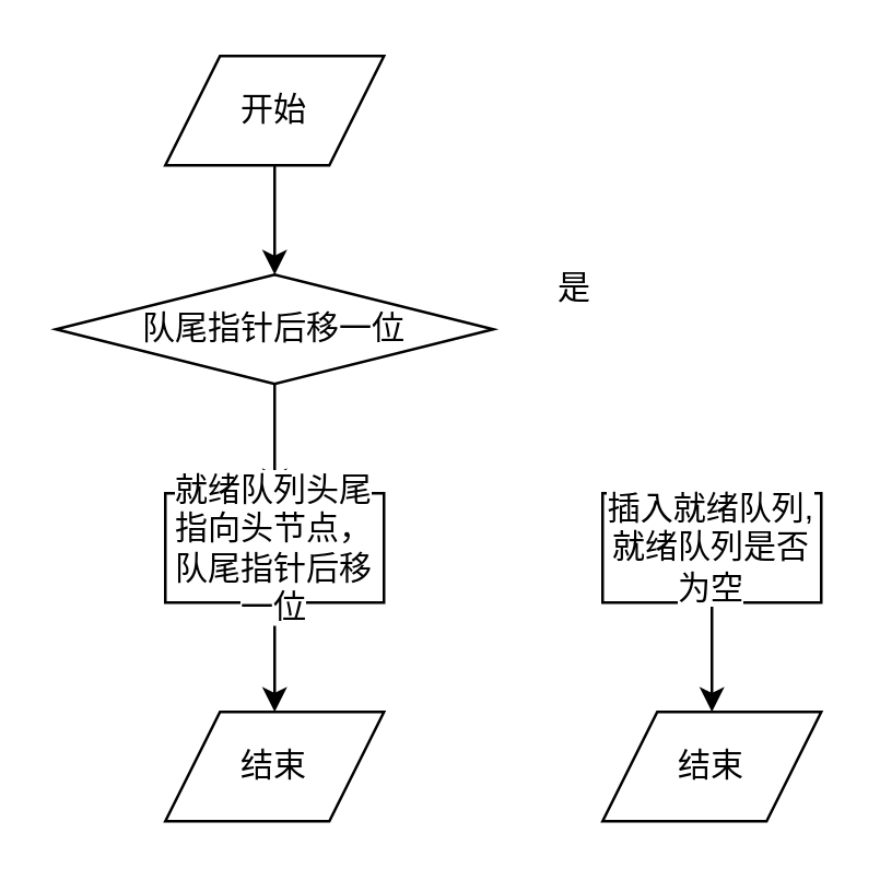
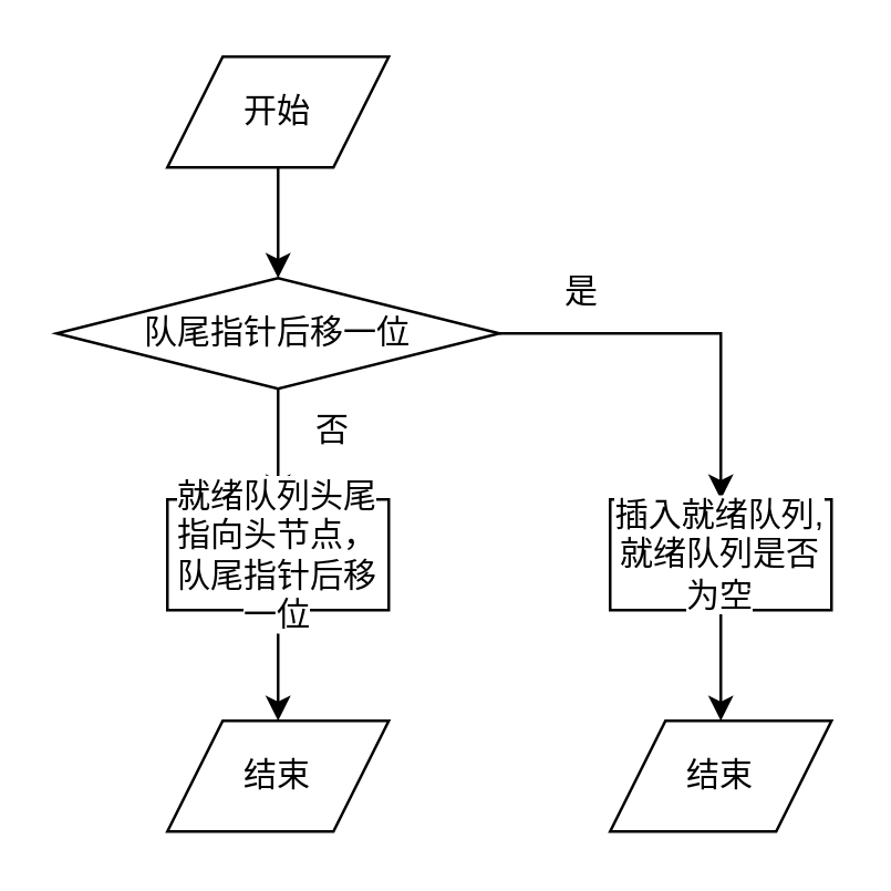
  <mxCell id="0" />
  <mxCell id="1" parent="0" />
  <mxCell id="2" value="" style="edgeStyle=orthogonalEdgeStyle;rounded=0;orthogonalLoop=1;jettySize=auto;html=1;" edge="1" parent="1" source="4" target="7"><mxGeometry relative="1" as="geometry" /></mxCell>
+ <mxCell id="3" style="edgeStyle=orthogonalEdgeStyle;rounded=0;orthogonalLoop=1;jettySize=auto;html=1;exitX=1;exitY=0.5;exitDx=0;exitDy=0;entryX=0.5;entryY=0;entryDx=0;entryDy=0;" edge="1" parent="1" source="7" target="9"><mxGeometry relative="1" as="geometry" /></mxCell>
  <mxCell id="4" value="开始" style="shape=parallelogram;perimeter=parallelogramPerimeter;whiteSpace=wrap;html=1;fixedSize=1;" vertex="1" parent="1"><mxGeometry x="60" y="20" width="80" height="40" as="geometry" /></mxCell>
  <mxCell id="5" value="结束" style="shape=parallelogram;perimeter=parallelogramPerimeter;whiteSpace=wrap;html=1;fixedSize=1;" vertex="1" parent="1"><mxGeometry x="60" y="260" width="80" height="40" as="geometry" /></mxCell>
  <mxCell id="6" value="" style="edgeStyle=orthogonalEdgeStyle;rounded=0;orthogonalLoop=1;jettySize=auto;html=1;" edge="1" parent="1" source="7" target="12"><mxGeometry relative="1" as="geometry" /></mxCell>
  <mxCell id="7" value="队尾指针后移一位" style="rhombus;whiteSpace=wrap;html=1;" vertex="1" parent="1"><mxGeometry x="20" y="100" width="160" height="40" as="geometry" /></mxCell>
  <mxCell id="8" value="" style="edgeStyle=orthogonalEdgeStyle;rounded=0;orthogonalLoop=1;jettySize=auto;html=1;" edge="1" parent="1" source="9" target="10"><mxGeometry relative="1" as="geometry" /></mxCell>
  <mxCell id="9" value="&lt;span style=&quot;background-color: rgb(255, 255, 255);&quot;&gt;插入就绪队列,就绪队列是否为空&lt;/span&gt;" style="rounded=0;whiteSpace=wrap;html=1;" vertex="1" parent="1"><mxGeometry x="220" y="180" width="80" height="40" as="geometry" /></mxCell>
  <mxCell id="10" value="结束" style="shape=parallelogram;perimeter=parallelogramPerimeter;whiteSpace=wrap;html=1;fixedSize=1;" vertex="1" parent="1"><mxGeometry x="220" y="260" width="80" height="40" as="geometry" /></mxCell>
  <mxCell id="11" value="" style="edgeStyle=orthogonalEdgeStyle;rounded=0;orthogonalLoop=1;jettySize=auto;html=1;" edge="1" parent="1" source="12" target="5"><mxGeometry relative="1" as="geometry" /></mxCell>
  <mxCell id="12" value="&lt;span style=&quot;background-color: rgb(255, 255, 255);&quot;&gt;就绪队列头尾指向头节点，队尾指针后移一位&lt;/span&gt;" style="rounded=0;whiteSpace=wrap;html=1;" vertex="1" parent="1"><mxGeometry x="60" y="180" width="80" height="40" as="geometry" /></mxCell>
  <mxCell id="13" value="是" style="text;html=1;strokeColor=none;fillColor=none;align=center;verticalAlign=middle;whiteSpace=wrap;rounded=0;" vertex="1" parent="1"><mxGeometry x="180" y="90" width="60" height="30" as="geometry" /></mxCell>
+ <mxCell id="14" value="否" style="text;html=1;strokeColor=none;fillColor=none;align=center;verticalAlign=middle;whiteSpace=wrap;rounded=0;" vertex="1" parent="1"><mxGeometry x="90" y="140" width="60" height="30" as="geometry" /></mxCell>
